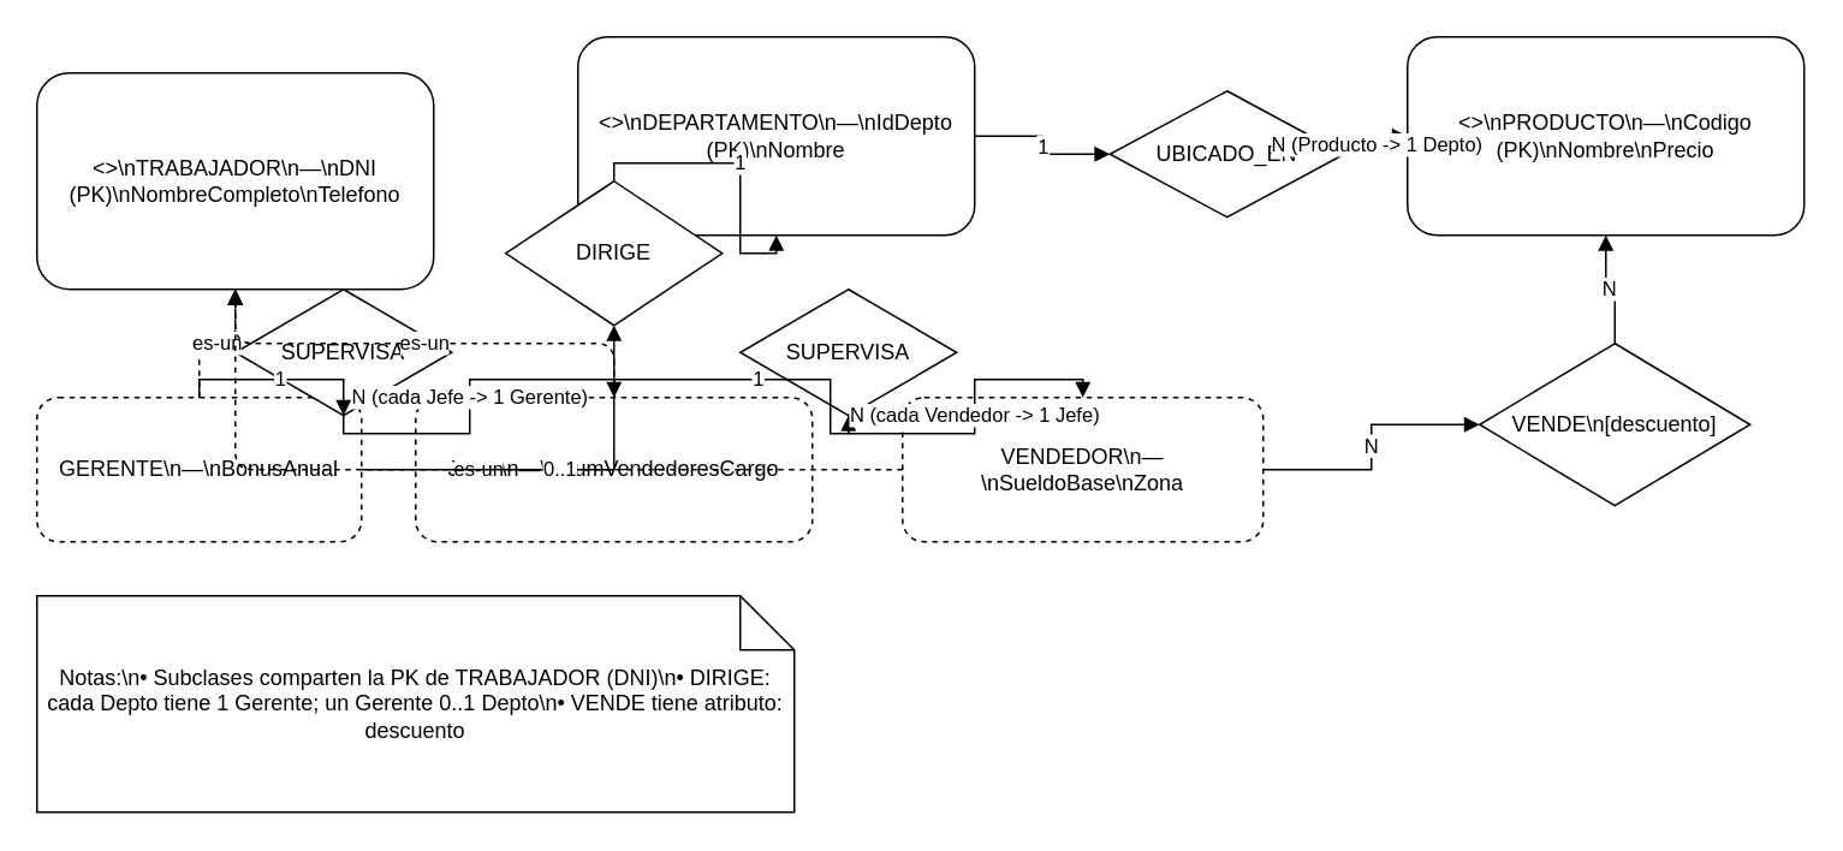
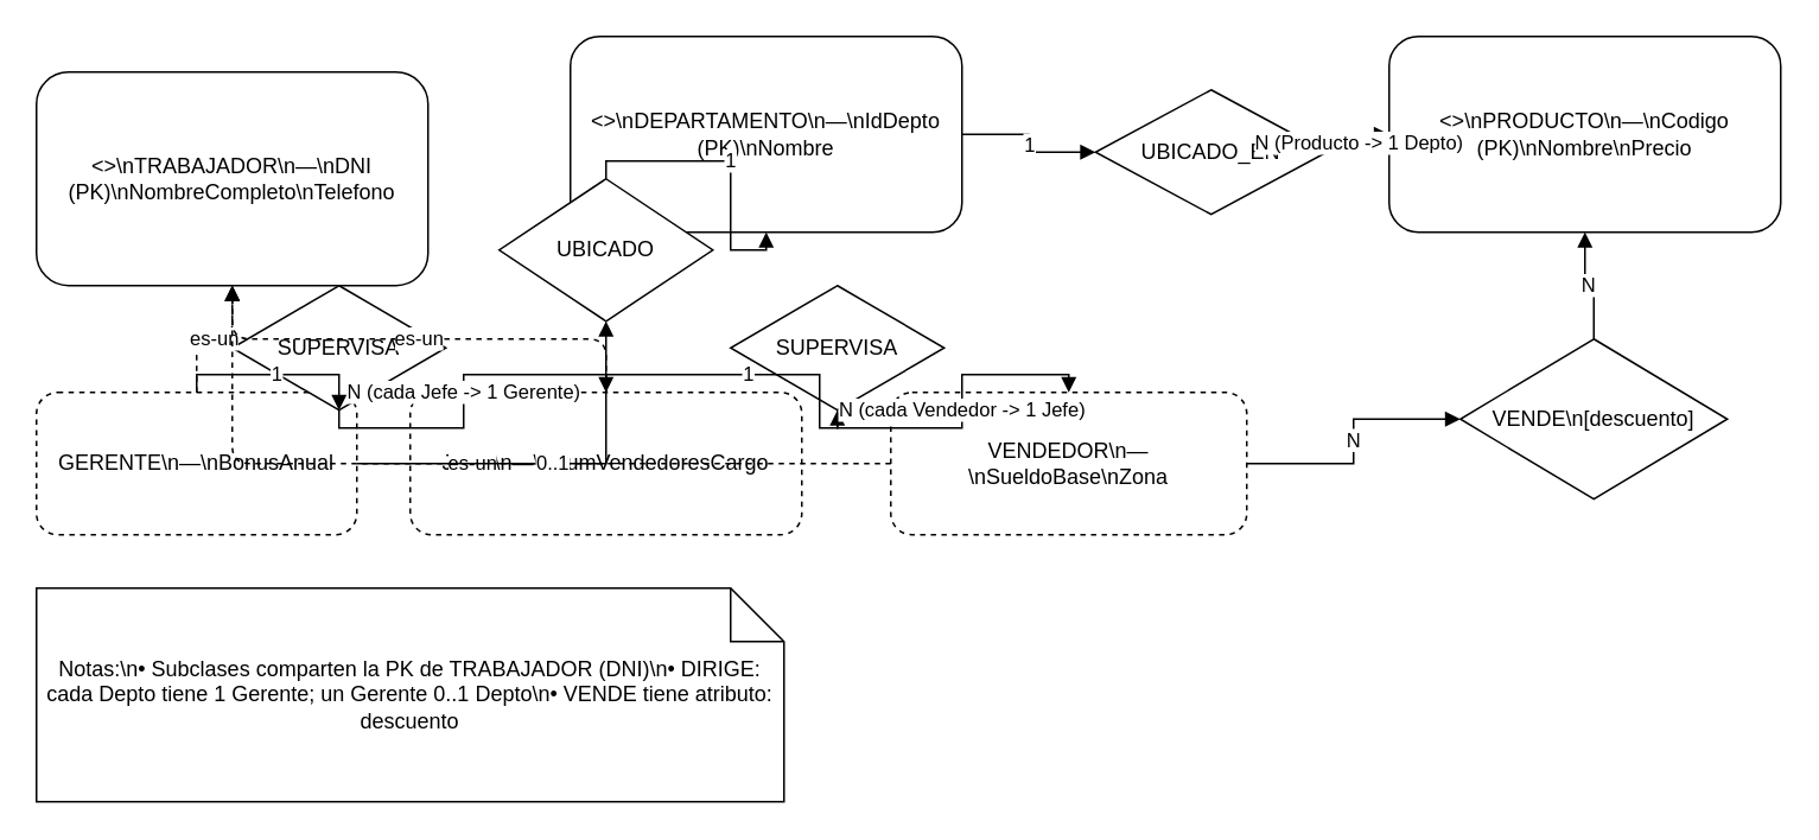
  <mxCell id="0" />
  <mxCell id="1" parent="0" />
  <mxCell id="2" value="&lt;&lt;Entidad&gt;&gt;\nTRABAJADOR\n—\nDNI (PK)\nNombreCompleto\nTelefono" style="shape=rectangle;rounded=1;whiteSpace=wrap;html=1;spacing=8;" vertex="1" parent="1"><mxGeometry x="20" y="40" width="220" height="120" as="geometry" /></mxCell>
  <mxCell id="3" value="GERENTE\n—\nBonusAnual" style="shape=rectangle;rounded=1;whiteSpace=wrap;html=1;spacing=8;dashed=1;" vertex="1" parent="1"><mxGeometry x="20" y="220" width="180" height="80" as="geometry" /></mxCell>
  <mxCell id="4" value="JEFE\n—\nNumVendedoresCargo" style="shape=rectangle;rounded=1;whiteSpace=wrap;html=1;spacing=8;dashed=1;" vertex="1" parent="1"><mxGeometry x="230" y="220" width="220" height="80" as="geometry" /></mxCell>
  <mxCell id="5" value="VENDEDOR\n—\nSueldoBase\nZona" style="shape=rectangle;rounded=1;whiteSpace=wrap;html=1;spacing=8;dashed=1;" vertex="1" parent="1"><mxGeometry x="500" y="220" width="200" height="80" as="geometry" /></mxCell>
  <mxCell id="6" value="&lt;&lt;Entidad&gt;&gt;\nDEPARTAMENTO\n—\nIdDepto (PK)\nNombre" style="shape=rectangle;rounded=1;whiteSpace=wrap;html=1;spacing=8;" vertex="1" parent="1"><mxGeometry x="320" y="20" width="220" height="110" as="geometry" /></mxCell>
  <mxCell id="7" value="&lt;&lt;Entidad&gt;&gt;\nPRODUCTO\n—\nCodigo (PK)\nNombre\nPrecio" style="shape=rectangle;rounded=1;whiteSpace=wrap;html=1;spacing=8;" vertex="1" parent="1"><mxGeometry x="780" y="20" width="220" height="110" as="geometry" /></mxCell>
- <mxCell id="8" value="DIRIGE" style="shape=rhombus;perimeter=rhombusPerimeter;whiteSpace=wrap;html=1;" vertex="1" parent="1"><mxGeometry x="280" y="100" width="120" height="80" as="geometry" /></mxCell>
+ <mxCell id="8" value="UBICADO" style="shape=rhombus;perimeter=rhombusPerimeter;whiteSpace=wrap;html=1;" vertex="1" parent="1"><mxGeometry x="280" y="100" width="120" height="80" as="geometry" /></mxCell>
  <mxCell id="9" value="SUPERVISA" style="shape=rhombus;perimeter=rhombusPerimeter;whiteSpace=wrap;html=1;" vertex="1" parent="1"><mxGeometry x="130" y="160" width="120" height="70" as="geometry" /></mxCell>
  <mxCell id="10" value="SUPERVISA" style="shape=rhombus;perimeter=rhombusPerimeter;whiteSpace=wrap;html=1;" vertex="1" parent="1"><mxGeometry x="410" y="160" width="120" height="70" as="geometry" /></mxCell>
  <mxCell id="11" value="UBICADO_EN" style="shape=rhombus;perimeter=rhombusPerimeter;whiteSpace=wrap;html=1;" vertex="1" parent="1"><mxGeometry x="615" y="50" width="130" height="70" as="geometry" /></mxCell>
  <mxCell id="12" value="VENDE\n[descuento]" style="shape=rhombus;perimeter=rhombusPerimeter;whiteSpace=wrap;html=1;" vertex="1" parent="1"><mxGeometry x="820" y="190" width="150" height="90" as="geometry" /></mxCell>
  <mxCell id="13" value="es-un" style="edgeStyle=orthogonalEdgeStyle;dashed=1;endArrow=block;html=1;" edge="1" parent="1" source="3" target="2"><mxGeometry relative="1" as="geometry" /></mxCell>
  <mxCell id="14" value="es-un" style="edgeStyle=orthogonalEdgeStyle;dashed=1;endArrow=block;html=1;" edge="1" parent="1" source="4" target="2"><mxGeometry relative="1" as="geometry" /></mxCell>
  <mxCell id="15" value="es-un" style="edgeStyle=orthogonalEdgeStyle;dashed=1;endArrow=block;html=1;" edge="1" parent="1" source="5" target="2"><mxGeometry relative="1" as="geometry" /></mxCell>
  <mxCell id="16" value="0..1" style="edgeStyle=orthogonalEdgeStyle;rounded=0;endArrow=block;html=1;" edge="1" parent="1" source="3" target="8"><mxGeometry relative="1" as="geometry" /></mxCell>
  <mxCell id="17" value="1" style="edgeStyle=orthogonalEdgeStyle;rounded=0;endArrow=block;html=1;" edge="1" parent="1" source="8" target="6"><mxGeometry relative="1" as="geometry" /></mxCell>
  <mxCell id="18" value="1" style="edgeStyle=orthogonalEdgeStyle;rounded=0;endArrow=block;html=1;" edge="1" parent="1" source="3" target="9"><mxGeometry relative="1" as="geometry" /></mxCell>
  <mxCell id="19" value="N (cada Jefe -&gt; 1 Gerente)" style="edgeStyle=orthogonalEdgeStyle;rounded=0;endArrow=block;html=1;" edge="1" parent="1" source="9" target="4"><mxGeometry relative="1" as="geometry" /></mxCell>
  <mxCell id="20" value="1" style="edgeStyle=orthogonalEdgeStyle;rounded=0;endArrow=block;html=1;" edge="1" parent="1" source="4" target="10"><mxGeometry relative="1" as="geometry" /></mxCell>
  <mxCell id="21" value="N (cada Vendedor -&gt; 1 Jefe)" style="edgeStyle=orthogonalEdgeStyle;rounded=0;endArrow=block;html=1;" edge="1" parent="1" source="10" target="5"><mxGeometry relative="1" as="geometry" /></mxCell>
  <mxCell id="22" value="1" style="edgeStyle=orthogonalEdgeStyle;rounded=0;endArrow=block;html=1;" edge="1" parent="1" source="6" target="11"><mxGeometry relative="1" as="geometry" /></mxCell>
  <mxCell id="23" value="N (Producto -&gt; 1 Depto)" style="edgeStyle=orthogonalEdgeStyle;rounded=0;endArrow=block;html=1;" edge="1" parent="1" source="11" target="7"><mxGeometry relative="1" as="geometry" /></mxCell>
  <mxCell id="24" value="N" style="edgeStyle=orthogonalEdgeStyle;rounded=0;endArrow=block;html=1;" edge="1" parent="1" source="5" target="12"><mxGeometry relative="1" as="geometry" /></mxCell>
  <mxCell id="25" value="N" style="edgeStyle=orthogonalEdgeStyle;rounded=0;endArrow=block;html=1;" edge="1" parent="1" source="12" target="7"><mxGeometry relative="1" as="geometry" /></mxCell>
  <mxCell id="26" value="Notas:\n• Subclases comparten la PK de TRABAJADOR (DNI)\n• DIRIGE: cada Depto tiene 1 Gerente; un Gerente 0..1 Depto\n• VENDE tiene atributo: descuento" style="shape=note;whiteSpace=wrap;html=1;rounded=1;" vertex="1" parent="1"><mxGeometry x="20" y="330" width="420" height="120" as="geometry" /></mxCell>
